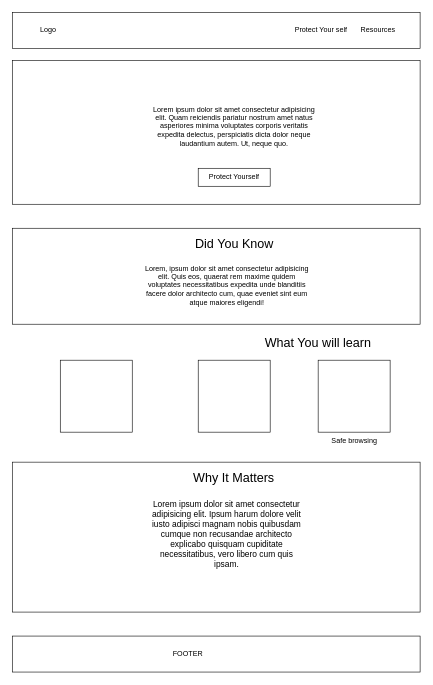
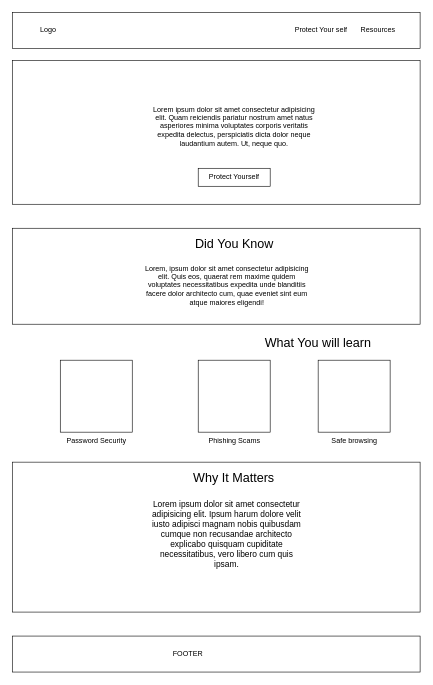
  <mxCell id="0" />
  <mxCell id="1" parent="0" />
  <mxCell id="2" value="" style="rounded=0;whiteSpace=wrap;html=1;" vertex="1" parent="1"><mxGeometry x="20" width="680" height="60" as="geometry" y="20" /></mxCell>
  <mxCell id="3" value="" style="rounded=0;whiteSpace=wrap;html=1;" vertex="1" parent="1"><mxGeometry x="20" y="100" width="680" height="240" as="geometry" /></mxCell>
  <mxCell id="4" value="" style="rounded=0;whiteSpace=wrap;html=1;" vertex="1" parent="1"><mxGeometry x="20" y="380" width="680" height="160" as="geometry" /></mxCell>
  <mxCell id="5" value="" style="whiteSpace=wrap;html=1;aspect=fixed;" vertex="1" parent="1"><mxGeometry x="100" y="600" width="120" height="120" as="geometry" /></mxCell>
  <mxCell id="6" value="" style="whiteSpace=wrap;html=1;aspect=fixed;" vertex="1" parent="1"><mxGeometry x="330" y="600" width="120" height="120" as="geometry" /></mxCell>
  <mxCell id="7" value="" style="whiteSpace=wrap;html=1;aspect=fixed;" vertex="1" parent="1"><mxGeometry x="530" y="600" width="120" height="120" as="geometry" /></mxCell>
  <mxCell id="8" value="" style="rounded=0;whiteSpace=wrap;html=1;" vertex="1" parent="1"><mxGeometry x="20" y="770" width="680" height="250" as="geometry" /></mxCell>
  <mxCell id="9" value="" style="rounded=0;whiteSpace=wrap;html=1;" vertex="1" parent="1"><mxGeometry x="20" y="1060" width="680" height="60" as="geometry" /></mxCell>
  <mxCell id="10" value="Logo" style="text;html=1;align=center;verticalAlign=middle;whiteSpace=wrap;rounded=0;" vertex="1" parent="1"><mxGeometry x="50" y="35" width="60" height="30" as="geometry" /></mxCell>
  <mxCell id="11" value="Protect Your self" style="text;html=1;align=center;verticalAlign=middle;whiteSpace=wrap;rounded=0;" vertex="1" parent="1"><mxGeometry x="490" y="35" width="90" height="30" as="geometry" /></mxCell>
  <mxCell id="12" value="Resources" style="text;html=1;align=center;verticalAlign=middle;whiteSpace=wrap;rounded=0;" vertex="1" parent="1"><mxGeometry x="600" y="35" width="60" height="30" as="geometry" /></mxCell>
  <mxCell id="13" value="Lorem ipsum dolor sit amet consectetur adipisicing elit. Quam reiciendis pariatur nostrum amet natus asperiores minima voluptates corporis veritatis expedita delectus, perspiciatis dicta dolor neque laudantium autem. Ut, neque quo." style="text;html=1;align=center;verticalAlign=middle;whiteSpace=wrap;rounded=0;" vertex="1" parent="1"><mxGeometry x="250" y="170" width="280" height="80" as="geometry" /></mxCell>
  <mxCell id="14" value="Protect Yourself" style="rounded=0;whiteSpace=wrap;html=1;" vertex="1" parent="1"><mxGeometry x="330" y="280" width="120" height="30" as="geometry" /></mxCell>
  <mxCell id="15" value="Did You Know" style="text;html=1;align=center;verticalAlign=middle;whiteSpace=wrap;rounded=0;fontSize=21;" vertex="1" parent="1"><mxGeometry x="317.5" y="390" width="145" height="30" as="geometry" /></mxCell>
  <mxCell id="16" value="Lorem, ipsum dolor sit amet consectetur adipisicing elit. Quis eos, quaerat rem maxime quidem voluptates necessitatibus expedita unde blanditiis facere dolor architecto cum, quae eveniet sint eum atque maiores eligendi!" style="text;html=1;align=center;verticalAlign=middle;whiteSpace=wrap;rounded=0;" vertex="1" parent="1"><mxGeometry x="237.5" y="420" width="280" height="110" as="geometry" /></mxCell>
  <mxCell id="17" value="What You will learn" style="text;html=1;align=center;verticalAlign=middle;whiteSpace=wrap;rounded=0;fontSize=21;" vertex="1" parent="1"><mxGeometry x="440" y="555" width="180" height="30" as="geometry" /></mxCell>
  <mxCell id="18" value="Why It Matters" style="text;html=1;align=center;verticalAlign=middle;whiteSpace=wrap;rounded=0;fontSize=21;" vertex="1" parent="1"><mxGeometry x="317.5" y="780" width="142.5" height="30" as="geometry" /></mxCell>
  <mxCell id="19" value="Lorem ipsum dolor sit amet consectetur adipisicing elit. Ipsum harum dolore velit iusto adipisci magnam nobis quibusdam cumque non recusandae architecto explicabo quisquam cupiditate necessitatibus, vero libero cum quis ipsam." style="text;html=1;align=center;verticalAlign=middle;whiteSpace=wrap;rounded=0;fontSize=14;" vertex="1" parent="1"><mxGeometry x="246.88" y="820" width="261.25" height="140" as="geometry" /></mxCell>
  <mxCell id="20" value="FOOTER" style="text;html=1;align=center;verticalAlign=middle;whiteSpace=wrap;rounded=0;" vertex="1" parent="1"><mxGeometry x="282.5" y="1075" width="60" height="30" as="geometry" /></mxCell>
+ <mxCell id="21" value="Password Security" style="text;html=1;align=center;verticalAlign=middle;whiteSpace=wrap;rounded=0;" vertex="1" parent="1"><mxGeometry x="107.5" y="720" width="105" height="30" as="geometry" /></mxCell>
+ <mxCell id="22" value="Phishing Scams" style="text;html=1;align=center;verticalAlign=middle;whiteSpace=wrap;rounded=0;" vertex="1" parent="1"><mxGeometry x="337.5" y="720" width="105" height="30" as="geometry" /></mxCell>
  <mxCell id="23" value="Safe browsing" style="text;html=1;align=center;verticalAlign=middle;whiteSpace=wrap;rounded=0;" vertex="1" parent="1"><mxGeometry x="537.5" y="720" width="105" height="30" as="geometry" /></mxCell>
